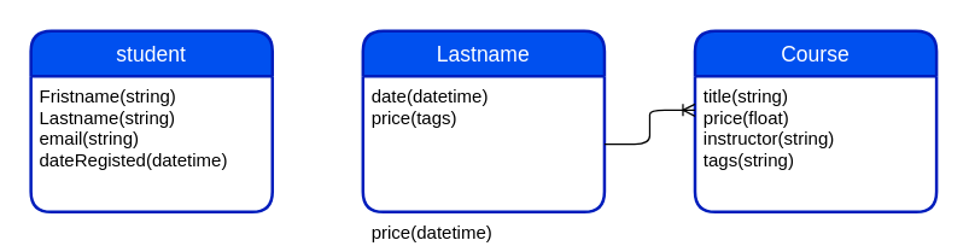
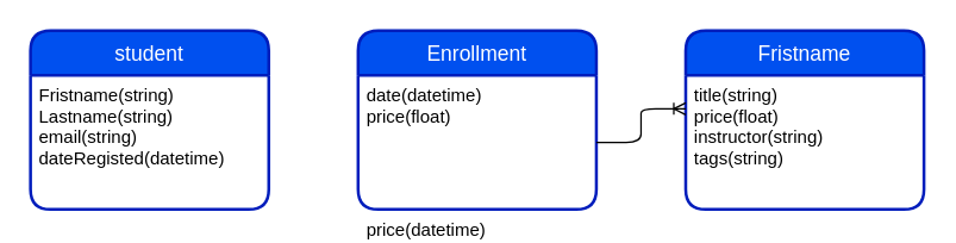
  <mxCell id="0" />
  <mxCell id="1" parent="0" />
  <mxCell id="2" value="student" style="swimlane;childLayout=stackLayout;horizontal=1;startSize=30;horizontalStack=0;rounded=1;fontSize=14;fontStyle=0;strokeWidth=2;resizeParent=0;resizeLast=1;shadow=0;dashed=0;align=center;fillColor=#0050ef;strokeColor=#001DBC;fontColor=#ffffff;" parent="1" vertex="1"><mxGeometry x="20" y="20" width="160" height="120" as="geometry" /></mxCell>
  <mxCell id="3" value="Fristname(string)&#10;Lastname(string)&#10;email(string)&#10;dateRegisted(datetime)" style="align=left;strokeColor=none;fillColor=none;spacingLeft=4;fontSize=12;verticalAlign=top;resizable=0;rotatable=0;part=1;" parent="2" vertex="1"><mxGeometry y="30" width="160" height="90" as="geometry" /></mxCell>
- <mxCell id="4" value="Course" style="swimlane;childLayout=stackLayout;horizontal=1;startSize=30;horizontalStack=0;rounded=1;fontSize=14;fontStyle=0;strokeWidth=2;resizeParent=0;resizeLast=1;shadow=0;dashed=0;align=center;fillColor=#0050ef;strokeColor=#001DBC;fontColor=#ffffff;" parent="1" vertex="1"><mxGeometry x="460" y="20" width="160" height="120" as="geometry" /></mxCell>
+ <mxCell id="4" value="Fristname" style="swimlane;childLayout=stackLayout;horizontal=1;startSize=30;horizontalStack=0;rounded=1;fontSize=14;fontStyle=0;strokeWidth=2;resizeParent=0;resizeLast=1;shadow=0;dashed=0;align=center;fillColor=#0050ef;strokeColor=#001DBC;fontColor=#ffffff;" parent="1" vertex="1"><mxGeometry x="460" y="20" width="160" height="120" as="geometry" /></mxCell>
  <mxCell id="5" value="title(string)&#10;price(float)&#10;instructor(string)&#10;tags(string)" style="align=left;strokeColor=none;fillColor=none;spacingLeft=4;fontSize=12;verticalAlign=top;resizable=0;rotatable=0;part=1;" parent="4" vertex="1"><mxGeometry y="30" width="160" height="90" as="geometry" /></mxCell>
- <mxCell id="6" value="Lastname" style="swimlane;childLayout=stackLayout;horizontal=1;startSize=30;horizontalStack=0;rounded=1;fontSize=14;fontStyle=0;strokeWidth=2;resizeParent=0;resizeLast=1;shadow=0;dashed=0;align=center;fillColor=#0050ef;strokeColor=#001DBC;fontColor=#ffffff;" vertex="1" parent="1"><mxGeometry x="240" y="20" width="160" height="120" as="geometry" /></mxCell>
- <mxCell id="7" value="date(datetime)&#10;price(tags)" style="align=left;spacingLeft=4;fontSize=12;verticalAlign=top;resizable=0;rotatable=0;part=1;strokeColor=none;fillColor=none;dashed=1;" vertex="1" parent="6"><mxGeometry y="30" width="160" height="90" as="geometry" /></mxCell>
+ <mxCell id="6" value="Enrollment" style="swimlane;childLayout=stackLayout;horizontal=1;startSize=30;horizontalStack=0;rounded=1;fontSize=14;fontStyle=0;strokeWidth=2;resizeParent=0;resizeLast=1;shadow=0;dashed=0;align=center;fillColor=#0050ef;strokeColor=#001DBC;fontColor=#ffffff;" vertex="1" parent="1"><mxGeometry x="240" y="20" width="160" height="120" as="geometry" /></mxCell>
+ <mxCell id="7" value="date(datetime)&#10;price(float)" style="align=left;spacingLeft=4;fontSize=12;verticalAlign=top;resizable=0;rotatable=0;part=1;strokeColor=none;fillColor=none;dashed=1;" vertex="1" parent="6"><mxGeometry y="30" width="160" height="90" as="geometry" /></mxCell>
  <mxCell id="8" value="price(datetime)" style="align=left;spacingLeft=4;fontSize=12;verticalAlign=top;resizable=0;rotatable=0;part=1;strokeColor=none;fillColor=none;dashed=1;" vertex="1" parent="6"><mxGeometry y="120" width="160" as="geometry" /></mxCell>
  <mxCell id="9" value="" style="edgeStyle=entityRelationEdgeStyle;fontSize=12;html=1;endArrow=ERoneToMany;exitX=1;exitY=0.5;exitDx=0;exitDy=0;entryX=0;entryY=0.25;entryDx=0;entryDy=0;" edge="1" parent="1" source="7" target="5"><mxGeometry width="100" height="100" relative="1" as="geometry"><mxPoint x="310" y="160" as="sourcePoint" /><mxPoint x="410" y="60" as="targetPoint" /></mxGeometry></mxCell>
